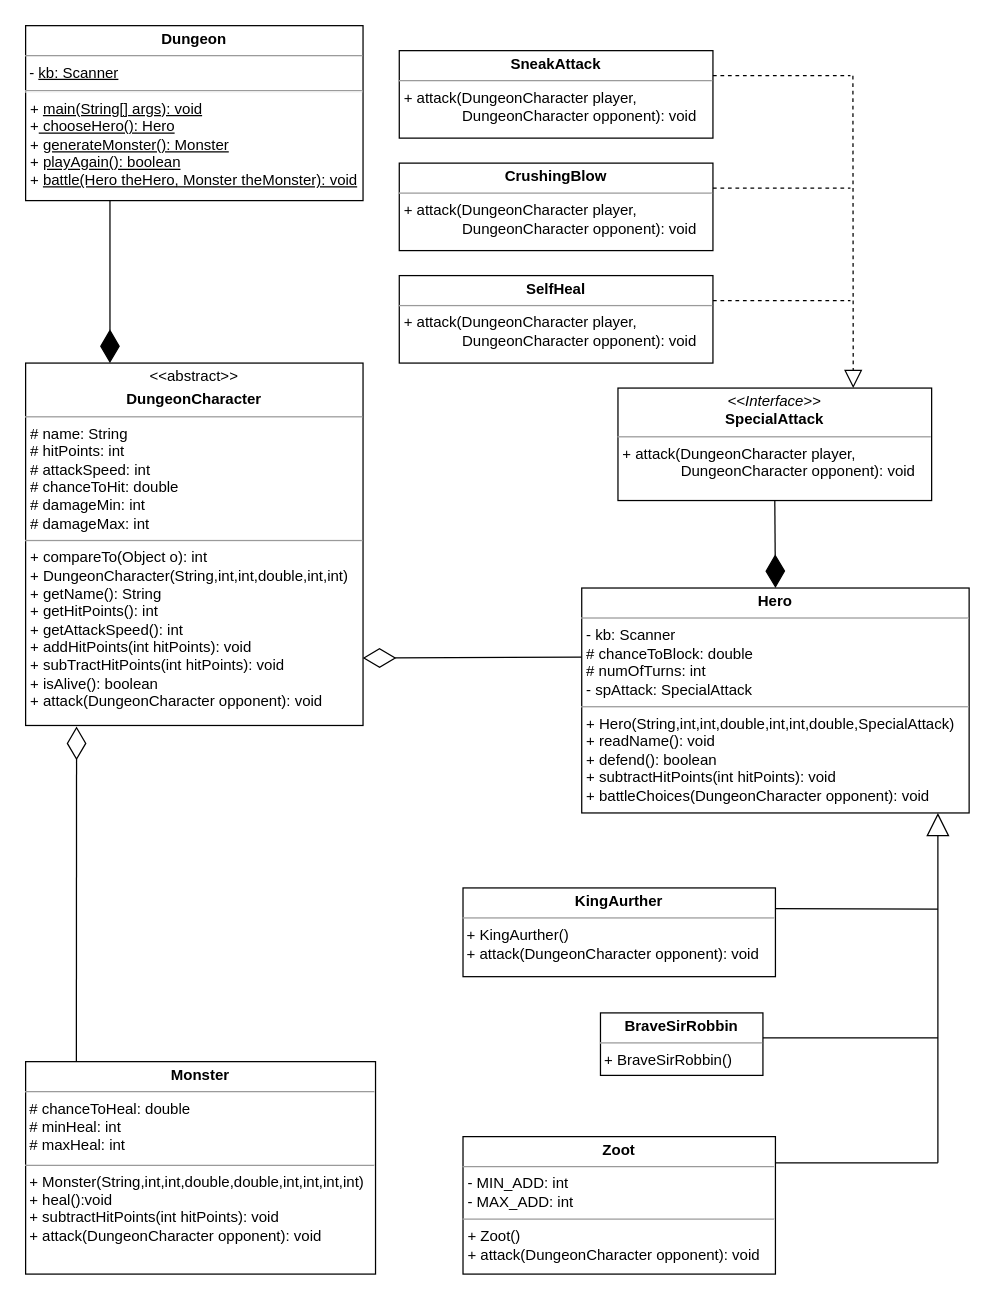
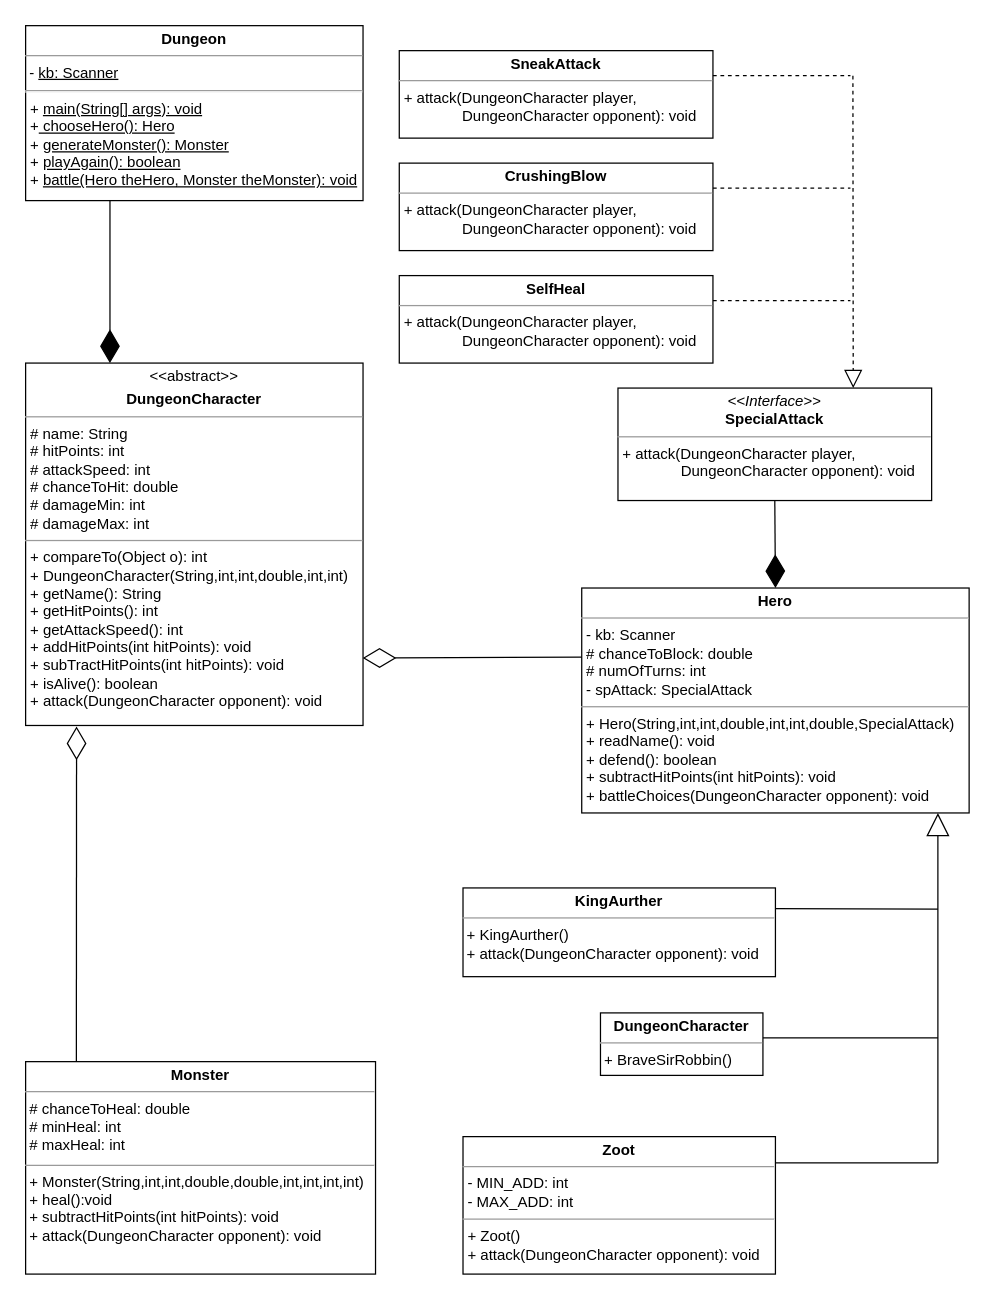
  <mxCell id="0" />
  <mxCell id="1" parent="0" />
  <mxCell id="2" value="&lt;p style=&quot;margin: 0px ; margin-top: 4px ; text-align: center&quot;&gt;&amp;lt;&amp;lt;abstract&amp;gt;&amp;gt;&lt;/p&gt;&lt;p style=&quot;margin: 0px ; margin-top: 4px ; text-align: center&quot;&gt;&lt;b&gt;DungeonCharacter&lt;/b&gt;&lt;/p&gt;&lt;hr size=&quot;1&quot;&gt;&lt;p style=&quot;margin: 0px ; margin-left: 4px&quot;&gt;# name: String&lt;/p&gt;&lt;p style=&quot;margin: 0px ; margin-left: 4px&quot;&gt;# hitPoints: int&lt;/p&gt;&lt;p style=&quot;margin: 0px ; margin-left: 4px&quot;&gt;# attackSpeed: int&lt;/p&gt;&lt;p style=&quot;margin: 0px ; margin-left: 4px&quot;&gt;# chanceToHit: double&lt;/p&gt;&lt;p style=&quot;margin: 0px ; margin-left: 4px&quot;&gt;# damageMin: int&lt;/p&gt;&lt;p style=&quot;margin: 0px ; margin-left: 4px&quot;&gt;# damageMax: int&lt;br&gt;&lt;/p&gt;&lt;hr size=&quot;1&quot;&gt;&lt;p style=&quot;margin: 0px ; margin-left: 4px&quot;&gt;+ compareTo(Object o): int&lt;br&gt;+ DungeonCharacter(String,int,int,double,int,int)&lt;/p&gt;&lt;p style=&quot;margin: 0px ; margin-left: 4px&quot;&gt;+ getName(): String&lt;/p&gt;&lt;p style=&quot;margin: 0px ; margin-left: 4px&quot;&gt;+ getHitPoints(): int&lt;/p&gt;&lt;p style=&quot;margin: 0px ; margin-left: 4px&quot;&gt;+ getAttackSpeed(): int&lt;/p&gt;&lt;p style=&quot;margin: 0px ; margin-left: 4px&quot;&gt;+ addHitPoints(int hitPoints): void&lt;/p&gt;&lt;p style=&quot;margin: 0px ; margin-left: 4px&quot;&gt;+ subTractHitPoints(int hitPoints): void&lt;/p&gt;&lt;p style=&quot;margin: 0px ; margin-left: 4px&quot;&gt;+ isAlive(): boolean&lt;/p&gt;&lt;p style=&quot;margin: 0px ; margin-left: 4px&quot;&gt;+ attack(DungeonCharacter opponent): void&lt;/p&gt;" style="verticalAlign=top;align=left;overflow=fill;fontSize=12;fontFamily=Helvetica;html=1;" parent="1" vertex="1"><mxGeometry x="20" y="290" width="270" height="290" as="geometry" /></mxCell>
  <mxCell id="3" value="" style="endArrow=diamondThin;endFill=0;endSize=24;html=1;exitX=0.002;exitY=0.307;exitDx=0;exitDy=0;exitPerimeter=0;entryX=0.999;entryY=0.814;entryDx=0;entryDy=0;entryPerimeter=0;" parent="1" source="12" target="2" edge="1"><mxGeometry width="160" relative="1" as="geometry"><mxPoint x="460" y="526" as="sourcePoint" /><mxPoint x="300" y="526" as="targetPoint" /></mxGeometry></mxCell>
  <mxCell id="4" value="" style="endArrow=diamondThin;endFill=0;endSize=24;html=1;entryX=0.151;entryY=1.003;entryDx=0;entryDy=0;exitX=0.145;exitY=0.002;exitDx=0;exitDy=0;entryPerimeter=0;exitPerimeter=0;" parent="1" source="15" target="2" edge="1"><mxGeometry width="160" relative="1" as="geometry"><mxPoint x="60.32" y="840.8" as="sourcePoint" /><mxPoint x="240" y="180" as="targetPoint" /></mxGeometry></mxCell>
  <mxCell id="5" value="&lt;p style=&quot;margin: 0px ; margin-top: 4px ; text-align: center&quot;&gt;&lt;b&gt;Dungeon&lt;/b&gt;&lt;/p&gt;&lt;hr size=&quot;1&quot;&gt;&amp;nbsp;- &lt;u&gt;kb: Scanner&lt;/u&gt;&lt;br&gt;&lt;hr&gt;&lt;p style=&quot;margin: 0px ; margin-left: 4px&quot;&gt;+ &lt;u&gt;main(String[] args): void&lt;/u&gt;&lt;/p&gt;&lt;p style=&quot;margin: 0px ; margin-left: 4px&quot;&gt;+&lt;u&gt; chooseHero(): Hero&lt;/u&gt;&lt;/p&gt;&lt;p style=&quot;margin: 0px ; margin-left: 4px&quot;&gt;+ &lt;u&gt;generateMonster(): Monster&lt;/u&gt;&lt;/p&gt;&lt;p style=&quot;margin: 0px ; margin-left: 4px&quot;&gt;+ &lt;u&gt;playAgain(): boolean&lt;/u&gt;&lt;/p&gt;&lt;p style=&quot;margin: 0px ; margin-left: 4px&quot;&gt;+ &lt;u&gt;battle(Hero theHero, Monster theMonster): void&lt;/u&gt;&lt;/p&gt;" style="verticalAlign=top;align=left;overflow=fill;fontSize=12;fontFamily=Helvetica;html=1;" parent="1" vertex="1"><mxGeometry x="20" y="20" width="270" height="140" as="geometry" /></mxCell>
  <mxCell id="6" value="" style="endArrow=none;endFill=0;endSize=12;html=1;exitX=0.989;exitY=0.399;exitDx=0;exitDy=0;exitPerimeter=0;" parent="1" source="10" edge="1"><mxGeometry width="160" relative="1" as="geometry"><mxPoint x="650" y="830" as="sourcePoint" /><mxPoint x="750" y="830" as="targetPoint" /></mxGeometry></mxCell>
  <mxCell id="7" value="" style="endArrow=none;endFill=0;endSize=12;html=1;exitX=0.995;exitY=0.234;exitDx=0;exitDy=0;exitPerimeter=0;" parent="1" source="9" edge="1"><mxGeometry width="160" relative="1" as="geometry"><mxPoint x="650" y="726.5" as="sourcePoint" /><mxPoint x="750" y="727" as="targetPoint" /></mxGeometry></mxCell>
  <mxCell id="8" value="" style="endArrow=none;endFill=0;endSize=12;html=1;" parent="1" edge="1"><mxGeometry width="160" relative="1" as="geometry"><mxPoint x="530" y="930" as="sourcePoint" /><mxPoint x="750" y="930" as="targetPoint" /></mxGeometry></mxCell>
  <mxCell id="9" value="&lt;p style=&quot;margin: 0px ; margin-top: 4px ; text-align: center&quot;&gt;&lt;b&gt;KingAurther&lt;/b&gt;&lt;/p&gt;&lt;hr size=&quot;1&quot;&gt;&lt;div style=&quot;height: 2px&quot;&gt;&amp;nbsp;+ KingAurther()&lt;br style=&quot;padding: 0px ; margin: 0px&quot;&gt;&amp;nbsp;+ attack(DungeonCharacter opponent): void&lt;/div&gt;" style="verticalAlign=top;align=left;overflow=fill;fontSize=12;fontFamily=Helvetica;html=1;" parent="1" vertex="1"><mxGeometry x="370" y="710" width="250" height="71" as="geometry" /></mxCell>
- <mxCell id="10" value="&lt;p style=&quot;margin: 0px ; margin-top: 4px ; text-align: center&quot;&gt;&lt;b&gt;BraveSirRobbin&lt;/b&gt;&lt;/p&gt;&lt;hr size=&quot;1&quot;&gt;&lt;div style=&quot;height: 2px&quot;&gt;&amp;nbsp;+ BraveSirRobbin()&lt;br&gt;&lt;/div&gt;" style="verticalAlign=top;align=left;overflow=fill;fontSize=12;fontFamily=Helvetica;html=1;" parent="1" vertex="1"><mxGeometry x="480" y="810" width="130" height="50" as="geometry" /></mxCell>
+ <mxCell id="10" value="&lt;p style=&quot;margin: 0px ; margin-top: 4px ; text-align: center&quot;&gt;&lt;b&gt;DungeonCharacter&lt;/b&gt;&lt;/p&gt;&lt;hr size=&quot;1&quot;&gt;&lt;div style=&quot;height: 2px&quot;&gt;&amp;nbsp;+ BraveSirRobbin()&lt;br&gt;&lt;/div&gt;" style="verticalAlign=top;align=left;overflow=fill;fontSize=12;fontFamily=Helvetica;html=1;" parent="1" vertex="1"><mxGeometry x="480" y="810" width="130" height="50" as="geometry" /></mxCell>
  <mxCell id="11" value="" style="endArrow=block;endSize=16;endFill=0;html=1;" parent="1" edge="1"><mxGeometry width="160" relative="1" as="geometry"><mxPoint x="750" y="930" as="sourcePoint" /><mxPoint x="750" y="650" as="targetPoint" /></mxGeometry></mxCell>
  <mxCell id="12" value="&lt;p style=&quot;margin: 0px ; margin-top: 4px ; text-align: center&quot;&gt;&lt;b&gt;Hero&lt;/b&gt;&lt;/p&gt;&lt;hr size=&quot;1&quot;&gt;&lt;p style=&quot;margin: 0px ; margin-left: 4px&quot;&gt;- kb: Scanner&lt;/p&gt;&lt;p style=&quot;margin: 0px ; margin-left: 4px&quot;&gt;# chanceToBlock: double&lt;br style=&quot;padding: 0px ; margin: 0px&quot;&gt;# numOfTurns: int&lt;br&gt;&lt;/p&gt;&lt;p style=&quot;margin: 0px ; margin-left: 4px&quot;&gt;- spAttack: SpecialAttack&lt;/p&gt;&lt;hr size=&quot;1&quot;&gt;&lt;p style=&quot;margin: 0px ; margin-left: 4px&quot;&gt;+ Hero(String,int,int,double,int,int,double,SpecialAttack)&lt;br style=&quot;padding: 0px ; margin: 0px&quot;&gt;+ readName(): void&lt;br style=&quot;padding: 0px ; margin: 0px&quot;&gt;+ defend(): boolean&lt;br style=&quot;padding: 0px ; margin: 0px&quot;&gt;+ subtractHitPoints(int hitPoints): void&lt;br style=&quot;padding: 0px ; margin: 0px&quot;&gt;+ battleChoices(DungeonCharacter opponent): void&lt;br&gt;&lt;/p&gt;" style="verticalAlign=top;align=left;overflow=fill;fontSize=12;fontFamily=Helvetica;html=1;" parent="1" vertex="1"><mxGeometry x="465" y="470" width="310" height="180" as="geometry" /></mxCell>
  <mxCell id="13" value="" style="endArrow=diamondThin;endFill=1;endSize=24;html=1;exitX=0.25;exitY=1;exitDx=0;exitDy=0;entryX=0.25;entryY=0;entryDx=0;entryDy=0;" parent="1" source="5" target="2" edge="1"><mxGeometry width="160" relative="1" as="geometry"><mxPoint x="110" y="190" as="sourcePoint" /><mxPoint x="270" y="190" as="targetPoint" /></mxGeometry></mxCell>
  <mxCell id="14" value="&lt;p style=&quot;margin: 0px ; margin-top: 4px ; text-align: center&quot;&gt;&lt;b&gt;Zoot&lt;/b&gt;&lt;/p&gt;&lt;hr size=&quot;1&quot;&gt;&lt;p style=&quot;margin: 0px ; margin-left: 4px&quot;&gt;- MIN_ADD: int&lt;br style=&quot;padding: 0px ; margin: 0px&quot;&gt;- MAX_ADD: int&lt;br&gt;&lt;/p&gt;&lt;hr size=&quot;1&quot;&gt;&lt;p style=&quot;margin: 0px ; margin-left: 4px&quot;&gt;+ Zoot()&lt;br style=&quot;padding: 0px ; margin: 0px&quot;&gt;+ attack(DungeonCharacter opponent): void&lt;br&gt;&lt;/p&gt;" style="verticalAlign=top;align=left;overflow=fill;fontSize=12;fontFamily=Helvetica;html=1;" parent="1" vertex="1"><mxGeometry x="370" y="909" width="250" height="110" as="geometry" /></mxCell>
  <mxCell id="15" value="&lt;p style=&quot;margin: 0px ; margin-top: 4px ; text-align: center&quot;&gt;&lt;b&gt;Monster&lt;/b&gt;&lt;/p&gt;&lt;hr size=&quot;1&quot;&gt;&amp;nbsp;# chanceToHeal: double&lt;br style=&quot;padding: 0px ; margin: 0px&quot;&gt;&amp;nbsp;# minHeal: int&amp;nbsp;&lt;br style=&quot;padding: 0px ; margin: 0px&quot;&gt;&amp;nbsp;# maxHeal: int&lt;div style=&quot;height: 2px&quot;&gt;&lt;br&gt;&lt;/div&gt;&lt;hr size=&quot;1&quot;&gt;&lt;div style=&quot;height: 2px&quot;&gt;&amp;nbsp;+ Monster(String,int,int,double,double,int,int,int,int)&lt;br style=&quot;padding: 0px ; margin: 0px&quot;&gt;&amp;nbsp;+ heal():void&lt;br style=&quot;padding: 0px ; margin: 0px&quot;&gt;&amp;nbsp;+ subtractHitPoints(int hitPoints): void&lt;br style=&quot;padding: 0px ; margin: 0px&quot;&gt;&amp;nbsp;+ attack(DungeonCharacter opponent): void&lt;/div&gt;" style="verticalAlign=top;align=left;overflow=fill;fontSize=12;fontFamily=Helvetica;html=1;" parent="1" vertex="1"><mxGeometry x="20" y="849" width="280" height="170" as="geometry" /></mxCell>
  <mxCell id="16" value="&lt;p style=&quot;margin: 0px ; margin-top: 4px ; text-align: center&quot;&gt;&lt;i&gt;&amp;lt;&amp;lt;Interface&amp;gt;&amp;gt;&lt;/i&gt;&lt;br&gt;&lt;b&gt;SpecialAttack&lt;/b&gt;&lt;/p&gt;&lt;hr size=&quot;1&quot;&gt;&lt;p style=&quot;margin: 0px ; margin-left: 4px&quot;&gt;+ attack(DungeonCharacter player,&amp;nbsp;&lt;/p&gt;&lt;p style=&quot;margin: 0px ; margin-left: 4px&quot;&gt;&amp;nbsp; &amp;nbsp; &amp;nbsp; &amp;nbsp; &amp;nbsp; &amp;nbsp; &amp;nbsp; DungeonCharacter opponent): void&lt;/p&gt;" style="verticalAlign=top;align=left;overflow=fill;fontSize=12;fontFamily=Helvetica;html=1;" parent="1" vertex="1"><mxGeometry x="494" y="310" width="251" height="90" as="geometry" /></mxCell>
  <mxCell id="17" value="" style="endArrow=diamondThin;endFill=1;endSize=24;html=1;entryX=0.5;entryY=0;entryDx=0;entryDy=0;exitX=0.5;exitY=1;exitDx=0;exitDy=0;" parent="1" source="16" target="12" edge="1"><mxGeometry width="160" relative="1" as="geometry"><mxPoint x="500" y="210" as="sourcePoint" /><mxPoint x="660" y="210" as="targetPoint" /></mxGeometry></mxCell>
  <mxCell id="18" value="&lt;p style=&quot;margin: 0px ; margin-top: 4px ; text-align: center&quot;&gt;&lt;b&gt;CrushingBlow&lt;/b&gt;&lt;/p&gt;&lt;hr size=&quot;1&quot;&gt;&lt;div style=&quot;height: 2px&quot;&gt;&lt;p style=&quot;margin: 0px 0px 0px 4px&quot;&gt;+ attack(DungeonCharacter player,&amp;nbsp;&lt;/p&gt;&lt;p style=&quot;margin: 0px 0px 0px 4px&quot;&gt;&amp;nbsp; &amp;nbsp; &amp;nbsp; &amp;nbsp; &amp;nbsp; &amp;nbsp; &amp;nbsp; DungeonCharacter opponent): void&lt;/p&gt;&lt;/div&gt;" style="verticalAlign=top;align=left;overflow=fill;fontSize=12;fontFamily=Helvetica;html=1;" parent="1" vertex="1"><mxGeometry x="319" y="130" width="251" height="70" as="geometry" /></mxCell>
  <mxCell id="19" value="&lt;p style=&quot;margin: 0px ; margin-top: 4px ; text-align: center&quot;&gt;&lt;b&gt;SneakAttack&lt;/b&gt;&lt;/p&gt;&lt;hr size=&quot;1&quot;&gt;&lt;div style=&quot;height: 2px&quot;&gt;&lt;p style=&quot;margin: 0px 0px 0px 4px&quot;&gt;+ attack(DungeonCharacter player,&amp;nbsp;&lt;/p&gt;&lt;p style=&quot;margin: 0px 0px 0px 4px&quot;&gt;&amp;nbsp; &amp;nbsp; &amp;nbsp; &amp;nbsp; &amp;nbsp; &amp;nbsp; &amp;nbsp; DungeonCharacter opponent): void&lt;/p&gt;&lt;/div&gt;" style="verticalAlign=top;align=left;overflow=fill;fontSize=12;fontFamily=Helvetica;html=1;" parent="1" vertex="1"><mxGeometry x="319" y="40" width="251" height="70" as="geometry" /></mxCell>
  <mxCell id="20" value="&lt;p style=&quot;margin: 0px ; margin-top: 4px ; text-align: center&quot;&gt;&lt;b&gt;SelfHeal&lt;/b&gt;&lt;/p&gt;&lt;hr size=&quot;1&quot;&gt;&lt;div style=&quot;height: 2px&quot;&gt;&lt;p style=&quot;margin: 0px 0px 0px 4px&quot;&gt;+ attack(DungeonCharacter player,&amp;nbsp;&lt;/p&gt;&lt;p style=&quot;margin: 0px 0px 0px 4px&quot;&gt;&amp;nbsp; &amp;nbsp; &amp;nbsp; &amp;nbsp; &amp;nbsp; &amp;nbsp; &amp;nbsp; DungeonCharacter opponent): void&lt;/p&gt;&lt;/div&gt;" style="verticalAlign=top;align=left;overflow=fill;fontSize=12;fontFamily=Helvetica;html=1;" parent="1" vertex="1"><mxGeometry x="319" y="220" width="251" height="70" as="geometry" /></mxCell>
  <mxCell id="21" value="" style="endArrow=block;dashed=1;endFill=0;endSize=12;html=1;entryX=0.75;entryY=0;entryDx=0;entryDy=0;" parent="1" target="16" edge="1"><mxGeometry width="160" relative="1" as="geometry"><mxPoint x="682" y="60" as="sourcePoint" /><mxPoint x="730" y="70" as="targetPoint" /></mxGeometry></mxCell>
  <mxCell id="22" value="" style="endArrow=none;dashed=1;endFill=0;endSize=12;html=1;" parent="1" edge="1"><mxGeometry width="160" relative="1" as="geometry"><mxPoint x="570" y="60" as="sourcePoint" /><mxPoint x="680" y="60" as="targetPoint" /></mxGeometry></mxCell>
  <mxCell id="23" value="" style="endArrow=none;dashed=1;endFill=0;endSize=12;html=1;" parent="1" edge="1"><mxGeometry width="160" relative="1" as="geometry"><mxPoint x="570" y="150" as="sourcePoint" /><mxPoint x="680" y="150" as="targetPoint" /></mxGeometry></mxCell>
  <mxCell id="24" value="" style="endArrow=none;dashed=1;endFill=0;endSize=12;html=1;" parent="1" edge="1"><mxGeometry width="160" relative="1" as="geometry"><mxPoint x="570" y="240" as="sourcePoint" /><mxPoint x="680" y="240" as="targetPoint" /></mxGeometry></mxCell>
